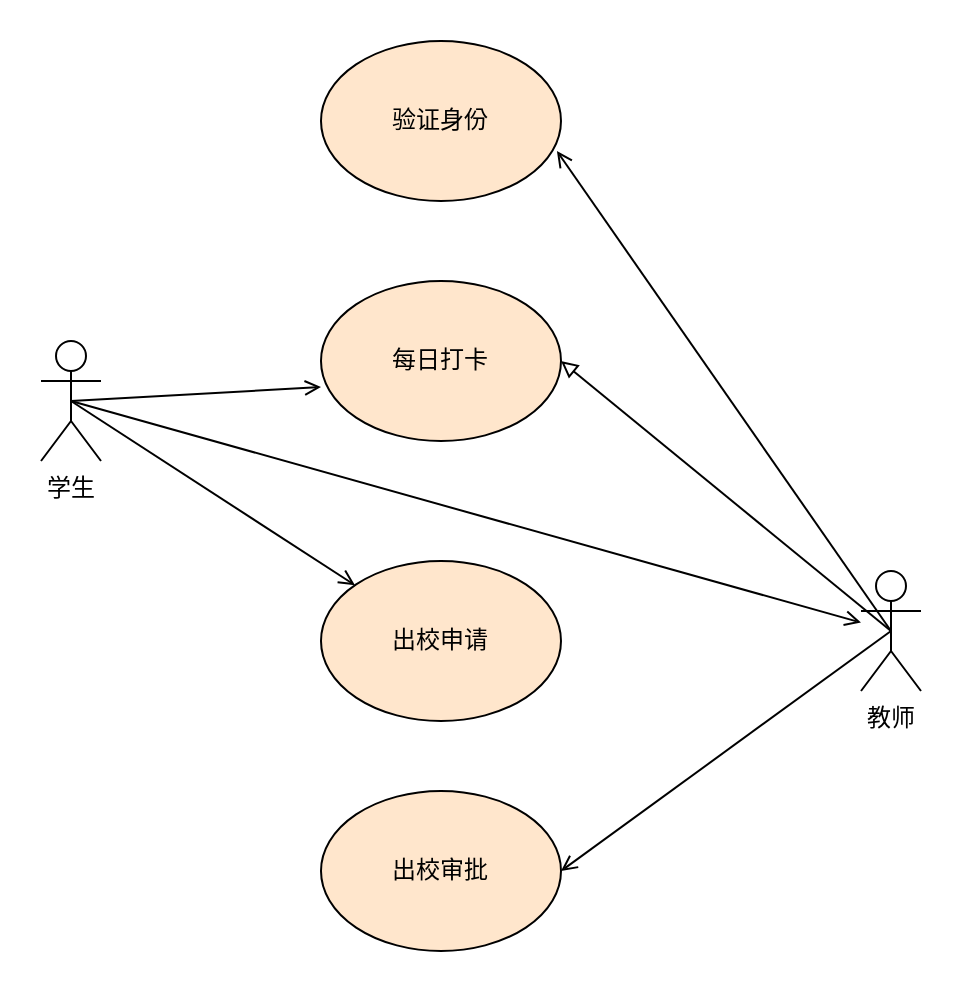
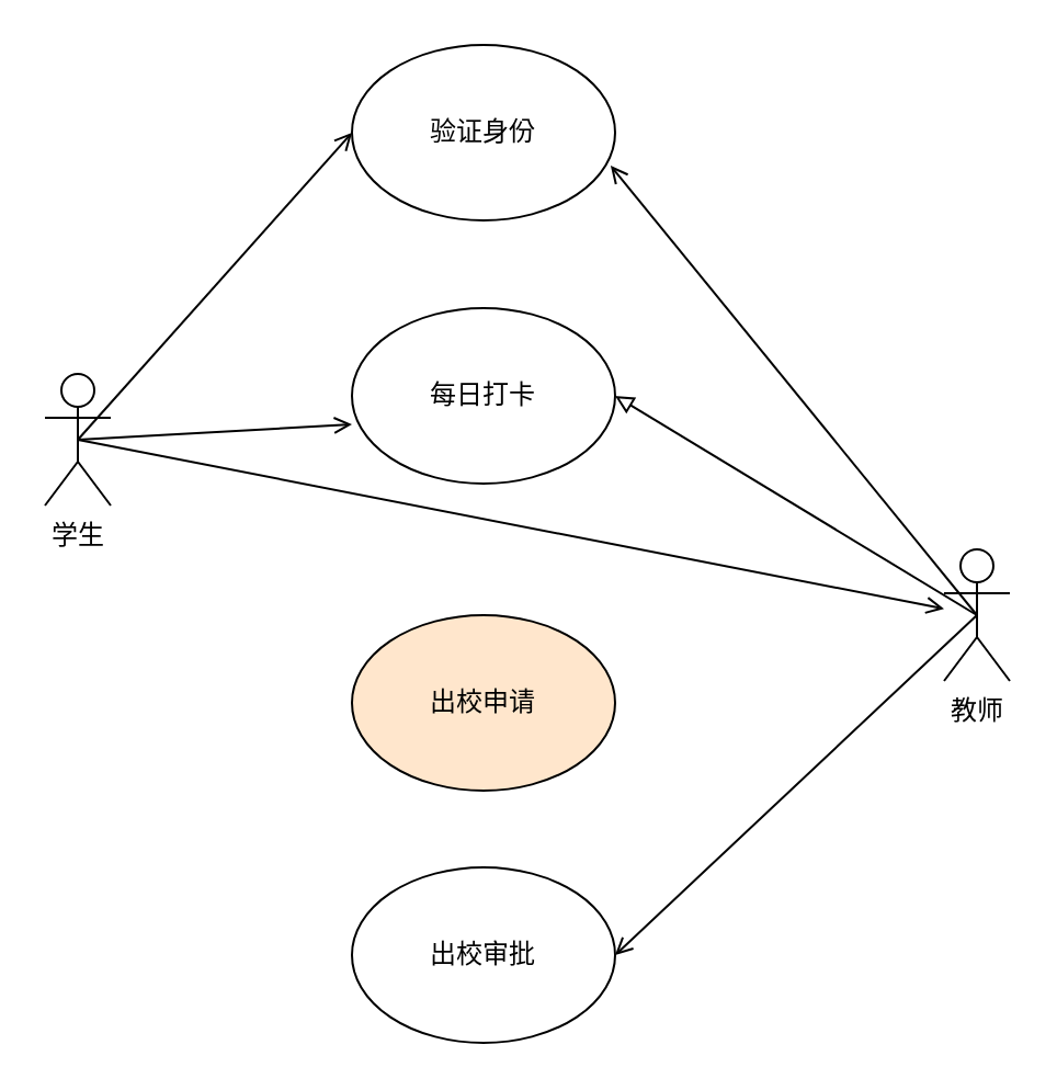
  <mxCell id="0" />
  <mxCell id="1" parent="0" />
  <mxCell id="2" value="学生" style="shape=umlActor;verticalLabelPosition=bottom;verticalAlign=top;html=1;outlineConnect=0;" vertex="1" parent="1"><mxGeometry x="20" y="170" width="30" height="60" as="geometry" /></mxCell>
- <mxCell id="3" value="" style="endArrow=open;html=1;exitX=0.5;exitY=0.5;exitDx=0;exitDy=0;exitPerimeter=0;endFill=0;" edge="1" parent="1" source="2" target="6"><mxGeometry width="50" height="50" relative="1" as="geometry"><mxPoint x="360" y="260" as="sourcePoint" /><mxPoint x="300" y="60" as="targetPoint" /></mxGeometry></mxCell>
- <mxCell id="4" value="验证身份" style="ellipse;whiteSpace=wrap;html=1;fillColor=#ffe6cc;" vertex="1" parent="1"><mxGeometry x="160" y="20" width="120" height="80" as="geometry" /></mxCell>
- <mxCell id="5" value="每日打卡" style="ellipse;whiteSpace=wrap;html=1;fillColor=#ffe6cc;" vertex="1" parent="1"><mxGeometry x="160" y="140" width="120" height="80" as="geometry" /></mxCell>
+ <mxCell id="3" value="" style="endArrow=open;html=1;exitX=0.5;exitY=0.5;exitDx=0;exitDy=0;exitPerimeter=0;endFill=0;entryX=0;entryY=0.5;entryDx=0;entryDy=0;" edge="1" parent="1" source="2" target="4"><mxGeometry width="50" height="50" relative="1" as="geometry"><mxPoint x="360" y="260" as="sourcePoint" /><mxPoint x="300" y="60" as="targetPoint" /></mxGeometry></mxCell>
+ <mxCell id="4" value="验证身份" style="ellipse;whiteSpace=wrap;html=1;" vertex="1" parent="1"><mxGeometry x="160" y="20" width="120" height="80" as="geometry" /></mxCell>
+ <mxCell id="5" value="每日打卡" style="ellipse;whiteSpace=wrap;html=1;" vertex="1" parent="1"><mxGeometry x="160" y="140" width="120" height="80" as="geometry" /></mxCell>
  <mxCell id="6" value="出校申请" style="ellipse;whiteSpace=wrap;html=1;fillColor=#ffe6cc;" vertex="1" parent="1"><mxGeometry x="160" y="280" width="120" height="80" as="geometry" /></mxCell>
  <mxCell id="7" value="" style="endArrow=open;html=1;exitX=0.5;exitY=0.5;exitDx=0;exitDy=0;exitPerimeter=0;entryX=0;entryY=0.663;entryDx=0;entryDy=0;entryPerimeter=0;endFill=0;" edge="1" parent="1" source="2" target="5"><mxGeometry width="50" height="50" relative="1" as="geometry"><mxPoint x="360" y="260" as="sourcePoint" /><mxPoint x="280" y="210" as="targetPoint" /><Array as="points" /></mxGeometry></mxCell>
  <mxCell id="8" value="" style="endArrow=open;html=1;exitX=0.5;exitY=0.5;exitDx=0;exitDy=0;exitPerimeter=0;endFill=0;" edge="1" parent="1" source="2" target="9"><mxGeometry width="50" height="50" relative="1" as="geometry"><mxPoint x="360" y="260" as="sourcePoint" /><mxPoint x="410" y="210" as="targetPoint" /></mxGeometry></mxCell>
- <mxCell id="9" value="教师" style="shape=umlActor;verticalLabelPosition=bottom;verticalAlign=top;html=1;outlineConnect=0;" vertex="1" parent="1"><mxGeometry x="430" y="285" width="30" height="60" as="geometry" /></mxCell>
+ <mxCell id="9" value="教师" style="shape=umlActor;verticalLabelPosition=bottom;verticalAlign=top;html=1;outlineConnect=0;" vertex="1" parent="1"><mxGeometry x="430" y="250" width="30" height="60" as="geometry" /></mxCell>
  <mxCell id="10" value="" style="endArrow=open;html=1;exitX=0.5;exitY=0.5;exitDx=0;exitDy=0;exitPerimeter=0;entryX=0.983;entryY=0.688;entryDx=0;entryDy=0;entryPerimeter=0;endFill=0;" edge="1" parent="1" source="9" target="4"><mxGeometry width="50" height="50" relative="1" as="geometry"><mxPoint x="360" y="260" as="sourcePoint" /><mxPoint x="410" y="210" as="targetPoint" /></mxGeometry></mxCell>
  <mxCell id="11" value="" style="endArrow=block;html=1;entryX=1;entryY=0.5;entryDx=0;entryDy=0;endFill=0;exitX=0.5;exitY=0.5;exitDx=0;exitDy=0;exitPerimeter=0;" edge="1" parent="1" source="9" target="5"><mxGeometry width="50" height="50" relative="1" as="geometry"><mxPoint x="430" y="310" as="sourcePoint" /><mxPoint x="410" y="210" as="targetPoint" /></mxGeometry></mxCell>
- <mxCell id="12" value="出校审批" style="ellipse;whiteSpace=wrap;html=1;fillColor=#ffe6cc;" vertex="1" parent="1"><mxGeometry x="160" y="395" width="120" height="80" as="geometry" /></mxCell>
+ <mxCell id="12" value="出校审批" style="ellipse;whiteSpace=wrap;html=1;" vertex="1" parent="1"><mxGeometry x="160" y="395" width="120" height="80" as="geometry" /></mxCell>
  <mxCell id="13" value="" style="endArrow=open;html=1;entryX=1;entryY=0.5;entryDx=0;entryDy=0;endFill=0;exitX=0.5;exitY=0.5;exitDx=0;exitDy=0;exitPerimeter=0;" edge="1" parent="1" source="9" target="12"><mxGeometry width="50" height="50" relative="1" as="geometry"><mxPoint x="400" y="310" as="sourcePoint" /><mxPoint x="410" y="210" as="targetPoint" /></mxGeometry></mxCell>
